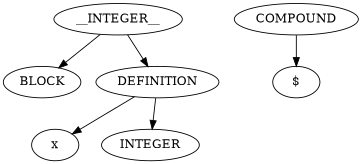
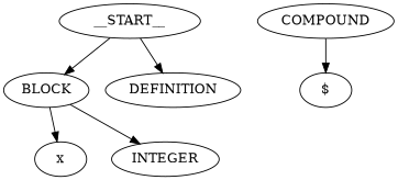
  digraph {
-   n1 [label=__INTEGER__]
+   n1 [label=__START__]
    n2 [label=BLOCK]
    n3 [label=DEFINITION]
    n4 [label=x]
    n5 [label=INTEGER]
    n6 [label=COMPOUND]
    n7 [label="$"]
    n1 -> n2
    n1 -> n3
-   n3 -> n4
-   n3 -> n5
+   n2 -> n4
+   n2 -> n5
    n6 -> n7
  }
